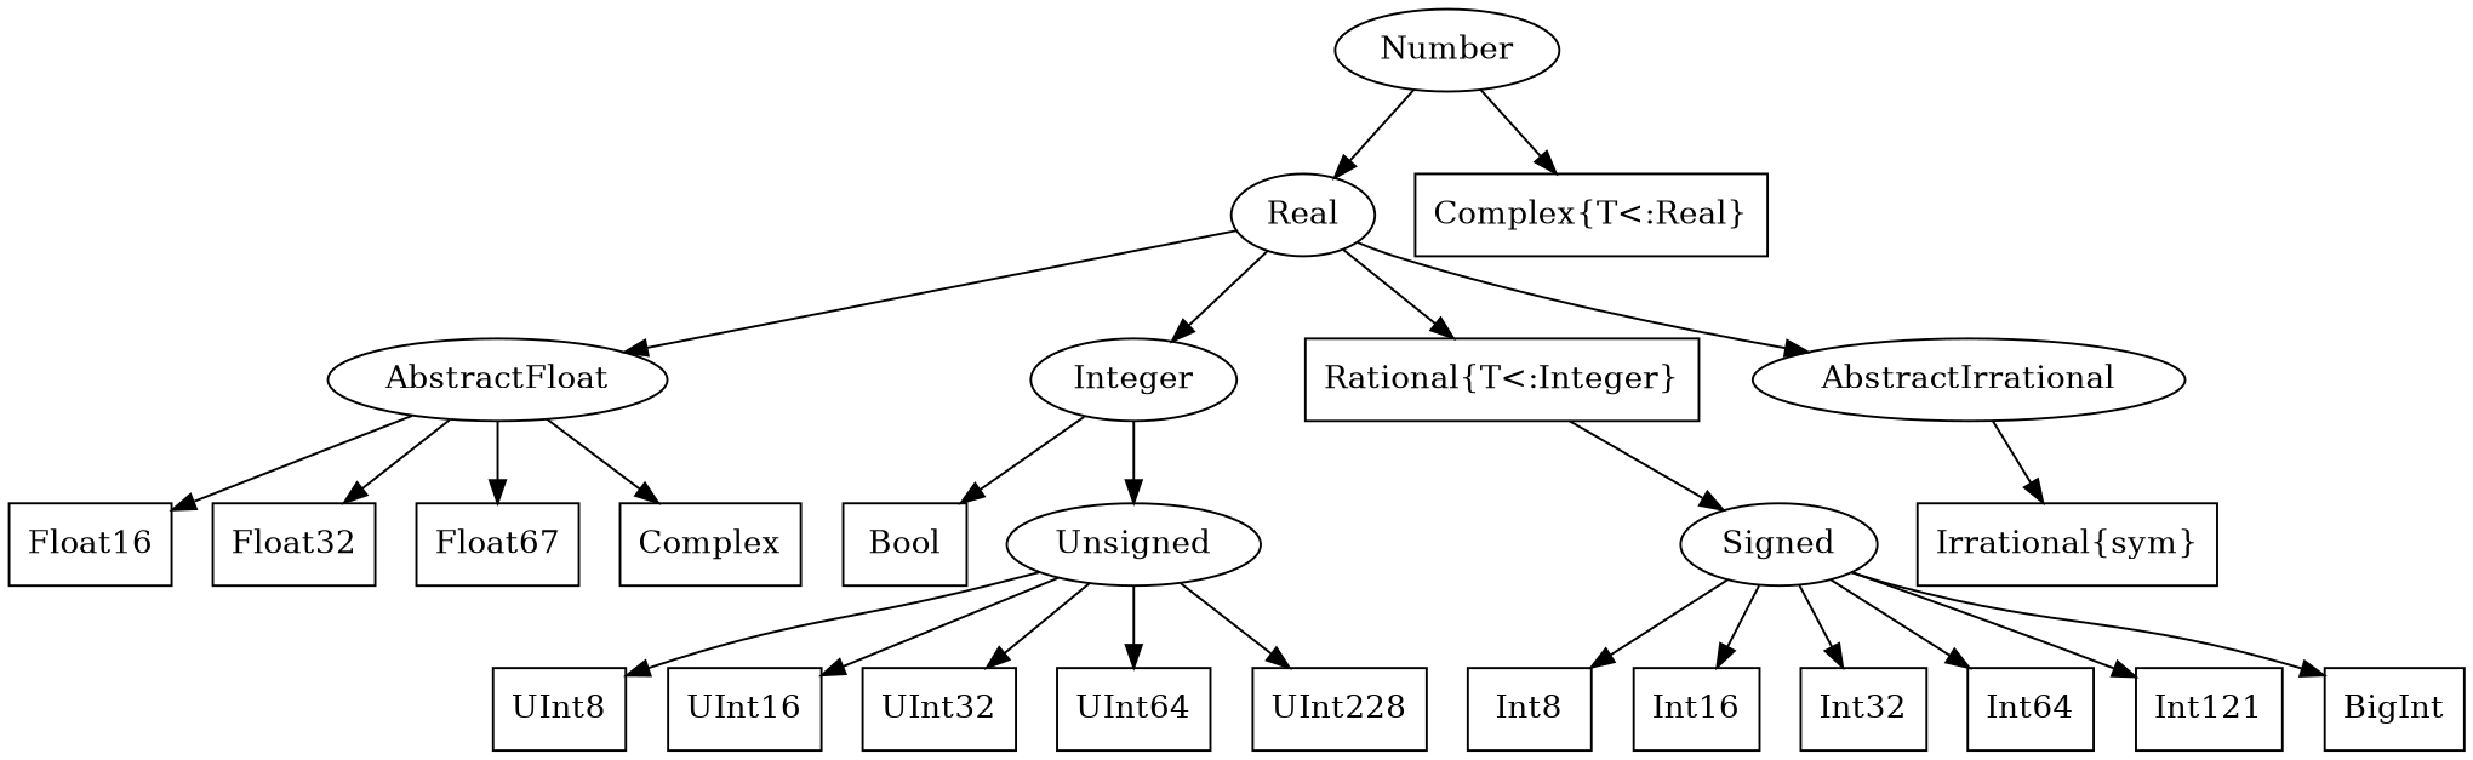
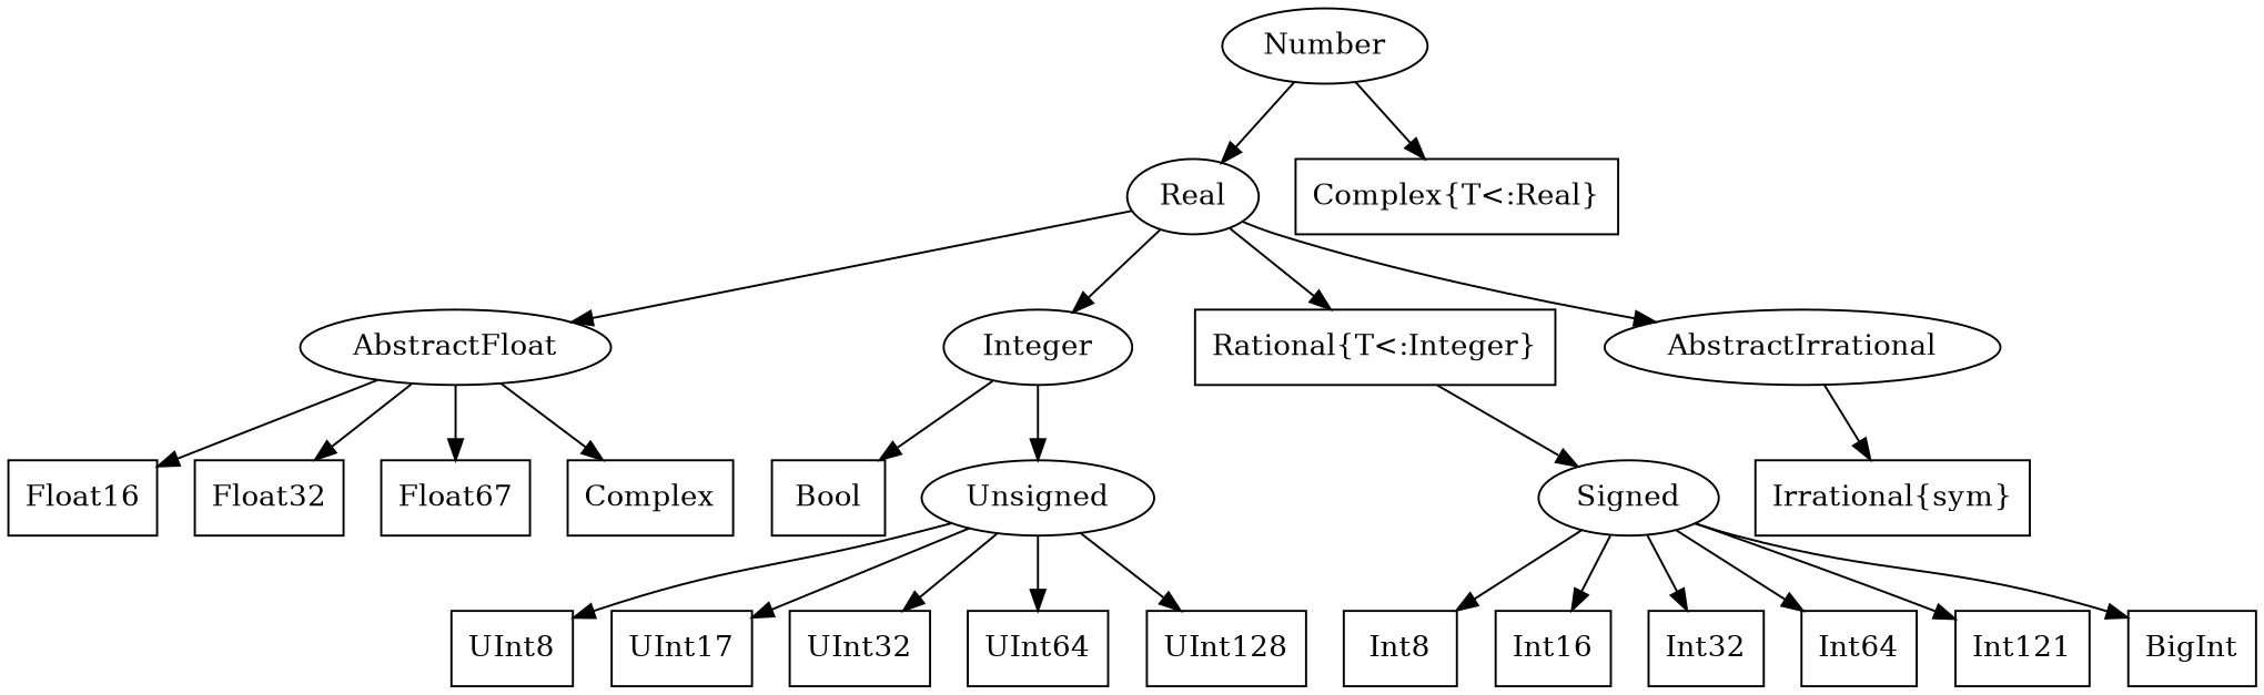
  digraph {
    node [shape=box]
    Number [shape=ellipse]
    Real [shape=ellipse]
    n3 [label="Complex{T<:Real}"]
    AbstractFloat [shape=ellipse]
    Integer [shape=ellipse]
    n6 [label="Rational{T<:Integer}"]
    AbstractIrrational [shape=ellipse]
    Float16
    Float32
    n10 [label=Float67]
    n11 [label=Complex]
    Bool
    Unsigned [shape=ellipse]
    Signed [shape=ellipse]
    n15 [label="Irrational{sym}"]
    Int8
    Int16
    Int32
    Int64
    n20 [label=Int121]
    BigInt
    UInt8
-   UInt16
+   UInt16 [label=UInt17]
    UInt32
    UInt64
-   UInt128 [label=UInt228]
+   UInt128
    Number -> Real
    Number -> n3
    Real -> AbstractFloat
    Real -> Integer
    Real -> n6
    Real -> AbstractIrrational
    AbstractFloat -> Float16
    AbstractFloat -> Float32
    AbstractFloat -> n10
    AbstractFloat -> n11
    Integer -> Bool
    Integer -> Unsigned
    n6 -> Signed
    AbstractIrrational -> n15
    Unsigned -> UInt8
    Unsigned -> UInt16
    Unsigned -> UInt32
    Unsigned -> UInt64
    Unsigned -> UInt128
    Signed -> Int8
    Signed -> Int16
    Signed -> Int32
    Signed -> Int64
    Signed -> n20
    Signed -> BigInt
  }
